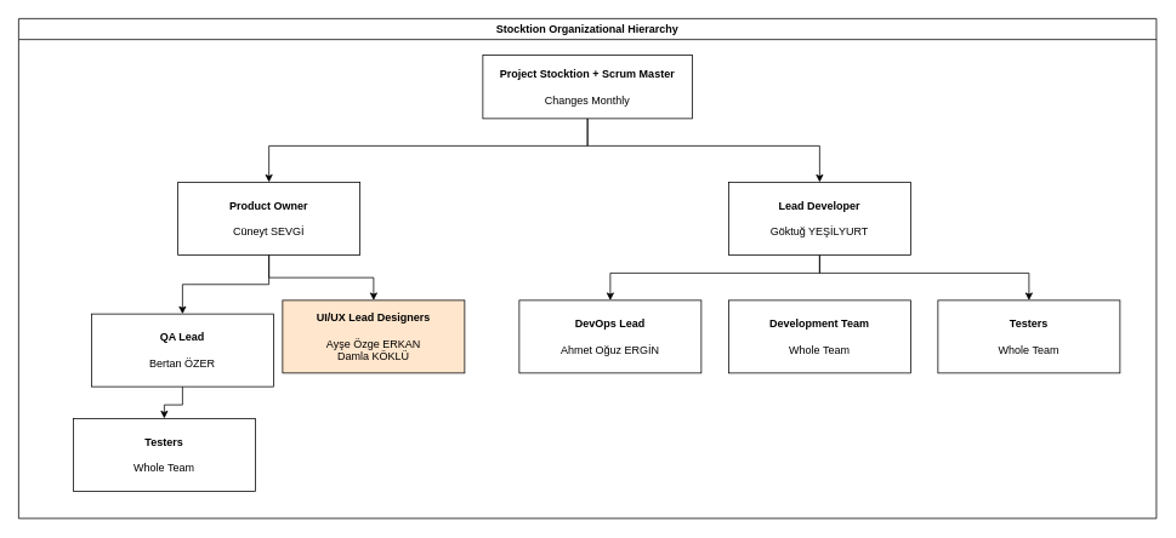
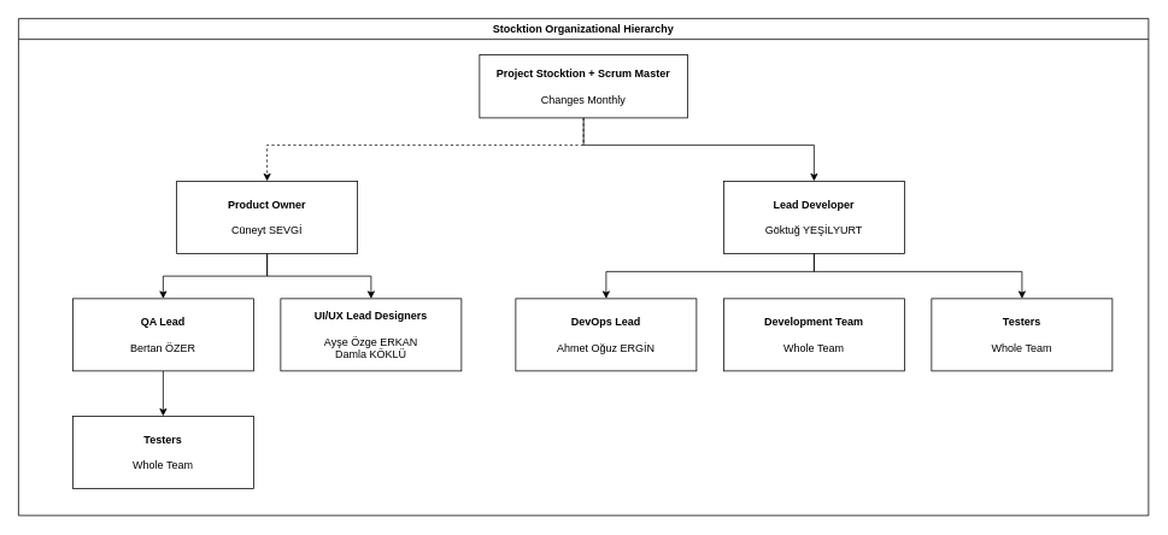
  <mxCell id="0" />
  <mxCell id="1" parent="0" />
  <mxCell id="2" value="Stocktion Organizational Hierarchy" style="swimlane;whiteSpace=wrap;html=1;" vertex="1" parent="1"><mxGeometry x="20" y="20" width="1250" height="550" as="geometry"><mxRectangle x="-120" y="40" width="230" height="30" as="alternateBounds" /></mxGeometry></mxCell>
- <mxCell id="3" style="edgeStyle=orthogonalEdgeStyle;rounded=0;orthogonalLoop=1;jettySize=auto;html=1;entryX=0.5;entryY=0;entryDx=0;entryDy=0;" edge="1" parent="2" source="4" target="7"><mxGeometry relative="1" as="geometry"><Array as="points"><mxPoint x="625" y="140" /><mxPoint x="275" y="140" /></Array></mxGeometry></mxCell>
+ <mxCell id="3" style="edgeStyle=orthogonalEdgeStyle;rounded=0;orthogonalLoop=1;jettySize=auto;html=1;entryX=0.5;entryY=0;entryDx=0;entryDy=0;dashed=1;" edge="1" parent="2" source="4" target="7"><mxGeometry relative="1" as="geometry"><Array as="points"><mxPoint x="625" y="140" /><mxPoint x="275" y="140" /></Array></mxGeometry></mxCell>
  <mxCell id="4" value="&lt;b&gt;Project Stocktion + Scrum Master&lt;/b&gt;&lt;div&gt;&lt;br&gt;&lt;/div&gt;&lt;div&gt;Changes Monthly&lt;/div&gt;" style="rounded=0;whiteSpace=wrap;html=1;" vertex="1" parent="2"><mxGeometry x="510" y="40" width="230" height="70" as="geometry" /></mxCell>
  <mxCell id="5" style="edgeStyle=orthogonalEdgeStyle;rounded=0;orthogonalLoop=1;jettySize=auto;html=1;entryX=0.5;entryY=0;entryDx=0;entryDy=0;" edge="1" parent="2" source="7" target="9"><mxGeometry relative="1" as="geometry" /></mxCell>
  <mxCell id="6" style="edgeStyle=orthogonalEdgeStyle;rounded=0;orthogonalLoop=1;jettySize=auto;html=1;entryX=0.5;entryY=0;entryDx=0;entryDy=0;" edge="1" parent="2" source="7" target="10"><mxGeometry relative="1" as="geometry" /></mxCell>
  <mxCell id="7" value="&lt;b&gt;Product Owner&lt;/b&gt;&lt;div&gt;&lt;br&gt;&lt;/div&gt;&lt;div&gt;Cüneyt SEVGİ&lt;/div&gt;" style="rounded=0;whiteSpace=wrap;html=1;" vertex="1" parent="2"><mxGeometry x="175" y="180" width="200" height="80" as="geometry" /></mxCell>
  <mxCell id="8" style="edgeStyle=orthogonalEdgeStyle;rounded=0;orthogonalLoop=1;jettySize=auto;html=1;" edge="1" parent="2" source="9" target="11"><mxGeometry relative="1" as="geometry" /></mxCell>
- <mxCell id="9" value="&lt;b&gt;QA Lead&lt;/b&gt;&lt;br&gt;&lt;div&gt;&lt;br&gt;&lt;/div&gt;&lt;div&gt;Bertan ÖZER&lt;/div&gt;" style="rounded=0;whiteSpace=wrap;html=1;" vertex="1" parent="2"><mxGeometry x="80" y="325" width="200" height="80" as="geometry" /></mxCell>
- <mxCell id="10" value="&lt;b&gt;UI/UX Lead Designers&lt;/b&gt;&lt;br&gt;&lt;div&gt;&lt;br&gt;&lt;/div&gt;&lt;div&gt;Ayşe Özge ERKAN&lt;/div&gt;&lt;div&gt;Damla KÖKLÜ&lt;/div&gt;" style="rounded=0;whiteSpace=wrap;html=1;fillColor=#ffe6cc;" vertex="1" parent="2"><mxGeometry x="290" y="310" width="200" height="80" as="geometry" /></mxCell>
+ <mxCell id="9" value="&lt;b&gt;QA Lead&lt;/b&gt;&lt;br&gt;&lt;div&gt;&lt;br&gt;&lt;/div&gt;&lt;div&gt;Bertan ÖZER&lt;/div&gt;" style="rounded=0;whiteSpace=wrap;html=1;" vertex="1" parent="2"><mxGeometry x="60" y="310" width="200" height="80" as="geometry" /></mxCell>
+ <mxCell id="10" value="&lt;b&gt;UI/UX Lead Designers&lt;/b&gt;&lt;br&gt;&lt;div&gt;&lt;br&gt;&lt;/div&gt;&lt;div&gt;Ayşe Özge ERKAN&lt;/div&gt;&lt;div&gt;Damla KÖKLÜ&lt;/div&gt;" style="rounded=0;whiteSpace=wrap;html=1;" vertex="1" parent="2"><mxGeometry x="290" y="310" width="200" height="80" as="geometry" /></mxCell>
  <mxCell id="11" value="&lt;b&gt;Testers&lt;/b&gt;&lt;br&gt;&lt;div&gt;&lt;br&gt;&lt;/div&gt;&lt;div&gt;Whole Team&lt;/div&gt;" style="rounded=0;whiteSpace=wrap;html=1;" vertex="1" parent="2"><mxGeometry x="60" y="440" width="200" height="80" as="geometry" /></mxCell>
  <mxCell id="12" value="&lt;b&gt;DevOps Lead&lt;/b&gt;&lt;br&gt;&lt;div&gt;&lt;br&gt;&lt;/div&gt;&lt;div&gt;Ahmet Oğuz ERGİN&lt;/div&gt;" style="rounded=0;whiteSpace=wrap;html=1;" vertex="1" parent="2"><mxGeometry x="550" y="310" width="200" height="80" as="geometry" /></mxCell>
  <mxCell id="13" value="&lt;b&gt;Development Team&lt;/b&gt;&lt;br&gt;&lt;div&gt;&lt;br&gt;&lt;/div&gt;&lt;div&gt;Whole Team&lt;/div&gt;" style="rounded=0;whiteSpace=wrap;html=1;" vertex="1" parent="1"><mxGeometry x="800" y="330" width="200" height="80" as="geometry" /></mxCell>
  <mxCell id="14" value="&lt;b&gt;Testers&lt;/b&gt;&lt;br&gt;&lt;div&gt;&lt;br&gt;&lt;/div&gt;&lt;div&gt;Whole Team&lt;/div&gt;" style="rounded=0;whiteSpace=wrap;html=1;" vertex="1" parent="1"><mxGeometry x="1030" y="330" width="200" height="80" as="geometry" /></mxCell>
  <mxCell id="15" style="edgeStyle=orthogonalEdgeStyle;rounded=0;orthogonalLoop=1;jettySize=auto;html=1;entryX=0.5;entryY=0;entryDx=0;entryDy=0;" edge="1" parent="1" source="17" target="12"><mxGeometry relative="1" as="geometry"><Array as="points"><mxPoint x="900" y="300" /><mxPoint x="670" y="300" /></Array></mxGeometry></mxCell>
  <mxCell id="16" style="edgeStyle=orthogonalEdgeStyle;rounded=0;orthogonalLoop=1;jettySize=auto;html=1;entryX=0.5;entryY=0;entryDx=0;entryDy=0;" edge="1" parent="1" source="17" target="14"><mxGeometry relative="1" as="geometry"><Array as="points"><mxPoint x="900" y="300" /><mxPoint x="1130" y="300" /></Array></mxGeometry></mxCell>
  <mxCell id="17" value="&lt;b&gt;Lead Developer&lt;/b&gt;&lt;div&gt;&lt;br&gt;&lt;/div&gt;&lt;div&gt;Göktuğ YEŞİLYURT&lt;/div&gt;" style="rounded=0;whiteSpace=wrap;html=1;" vertex="1" parent="1"><mxGeometry x="800" y="200" width="200" height="80" as="geometry" /></mxCell>
  <mxCell id="18" style="edgeStyle=orthogonalEdgeStyle;rounded=0;orthogonalLoop=1;jettySize=auto;html=1;entryX=0.5;entryY=0;entryDx=0;entryDy=0;" edge="1" parent="1" source="4" target="17"><mxGeometry relative="1" as="geometry"><Array as="points"><mxPoint x="645" y="160" /><mxPoint x="900" y="160" /></Array></mxGeometry></mxCell>
